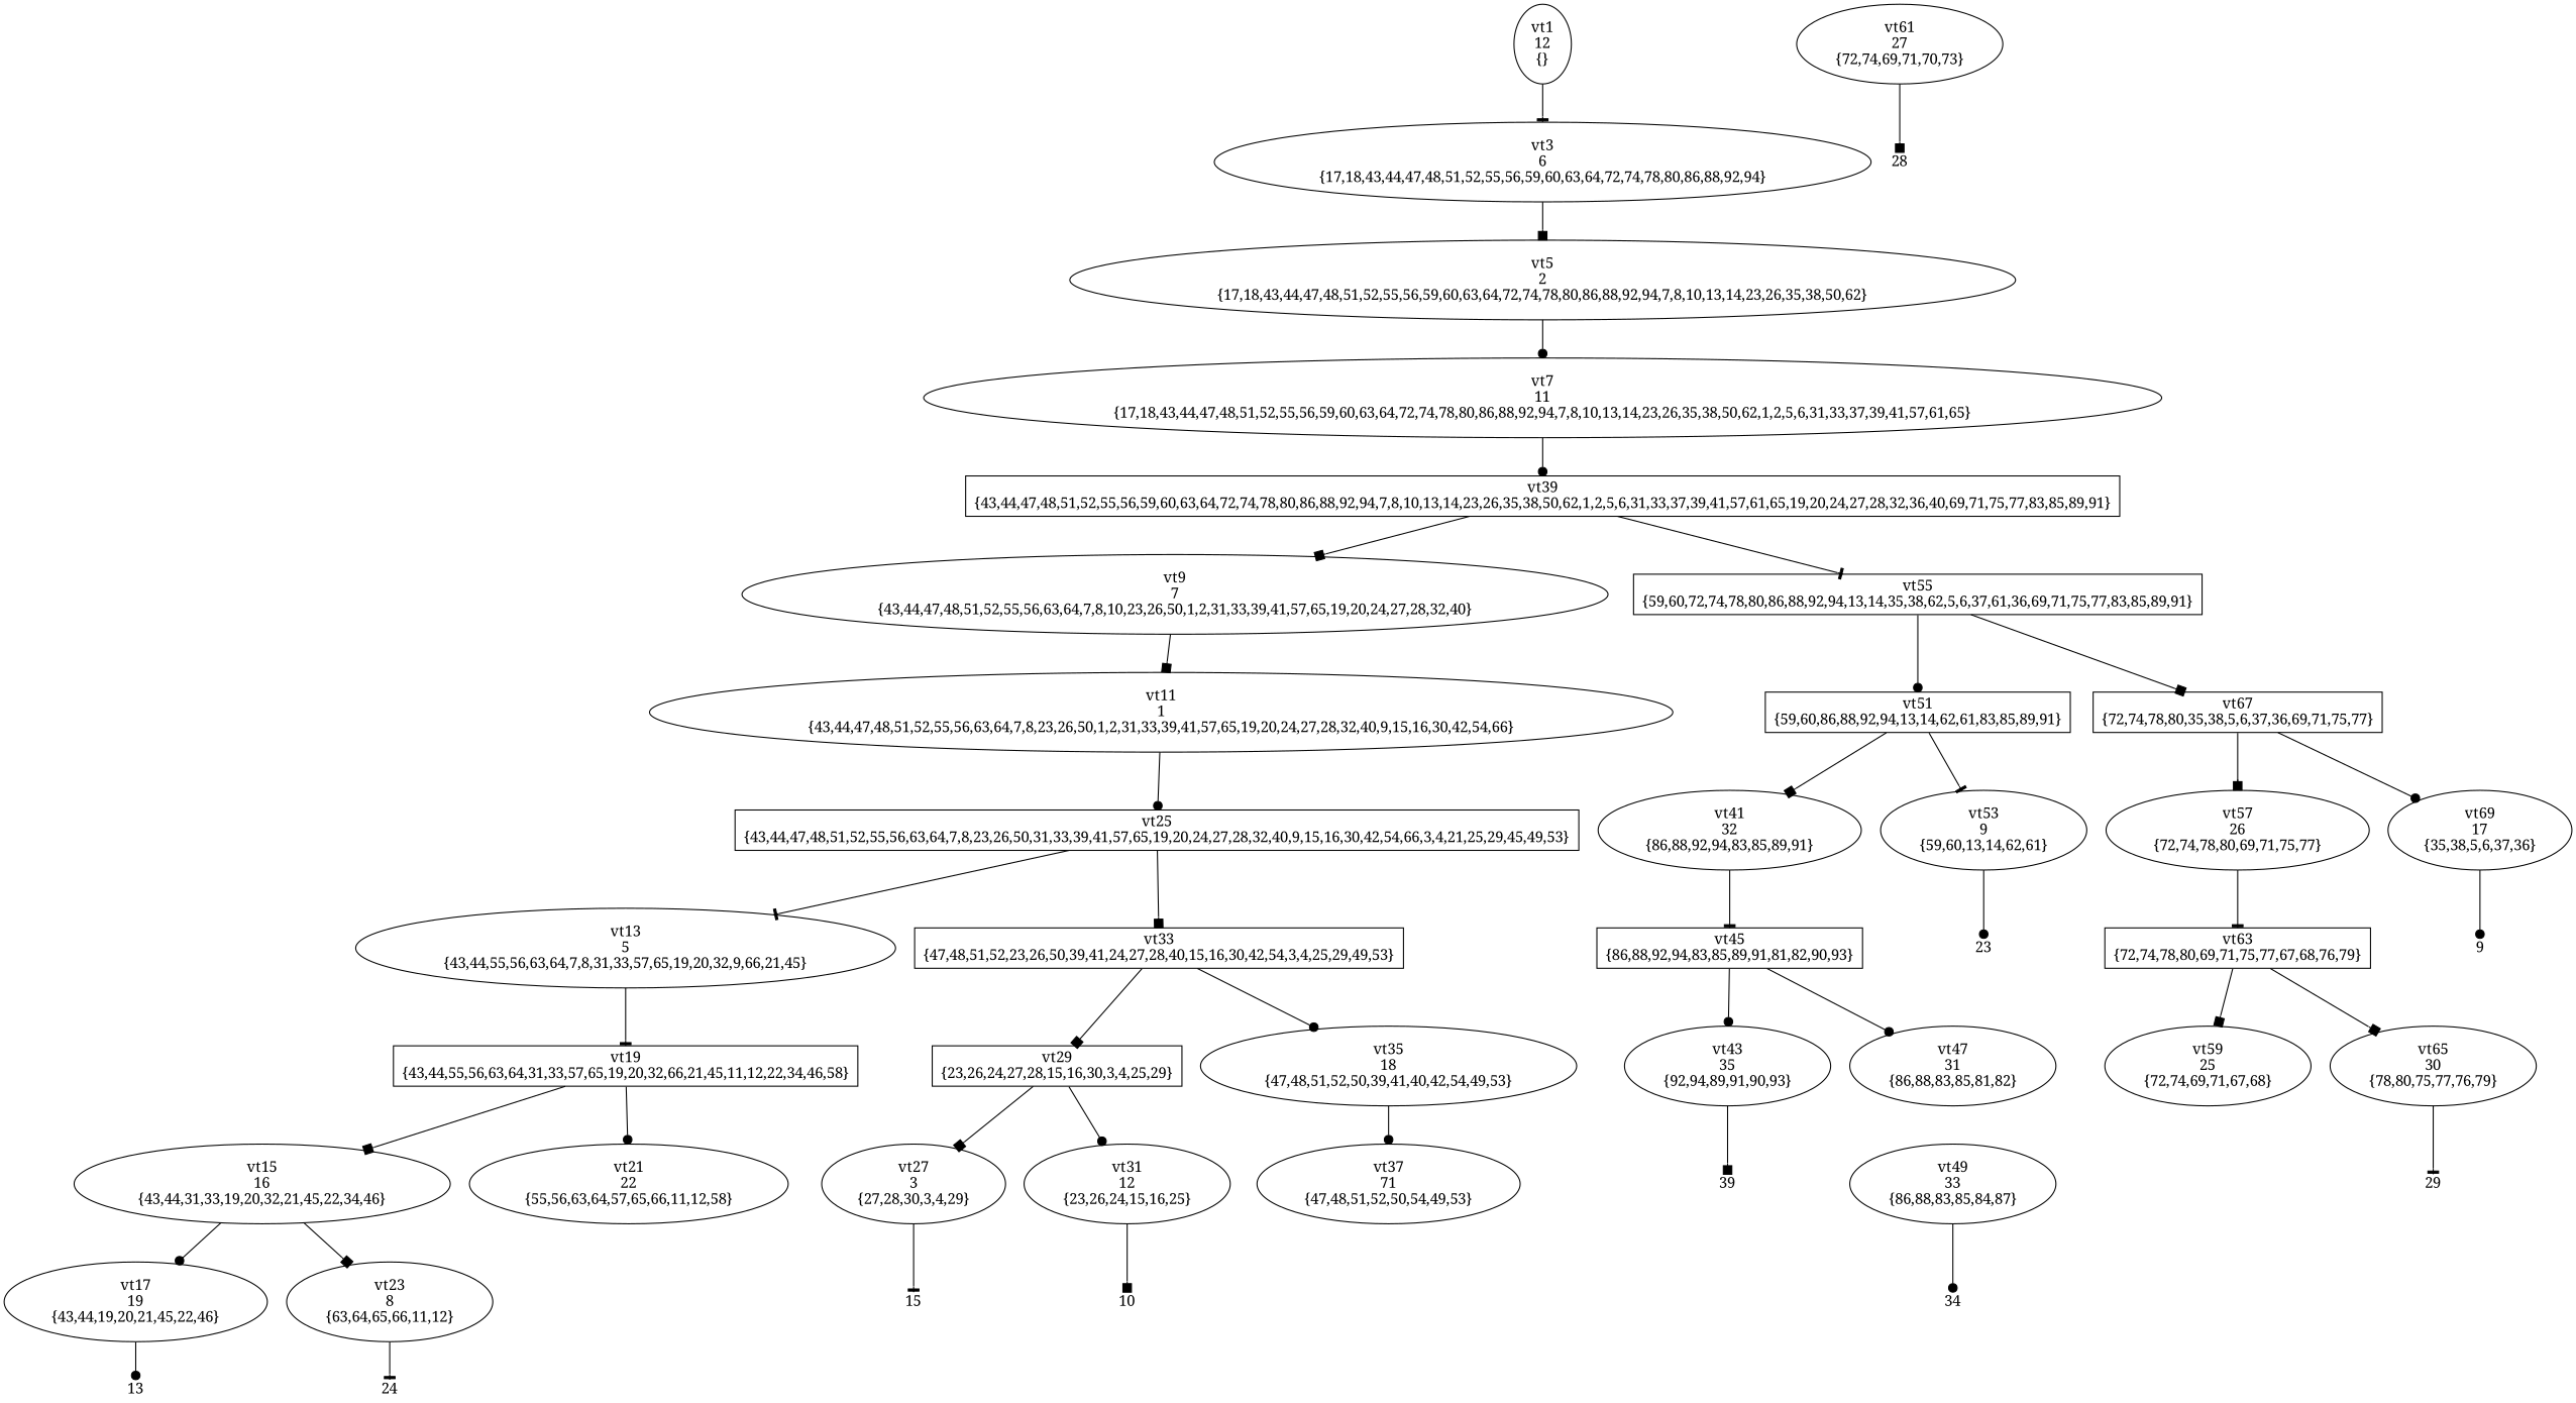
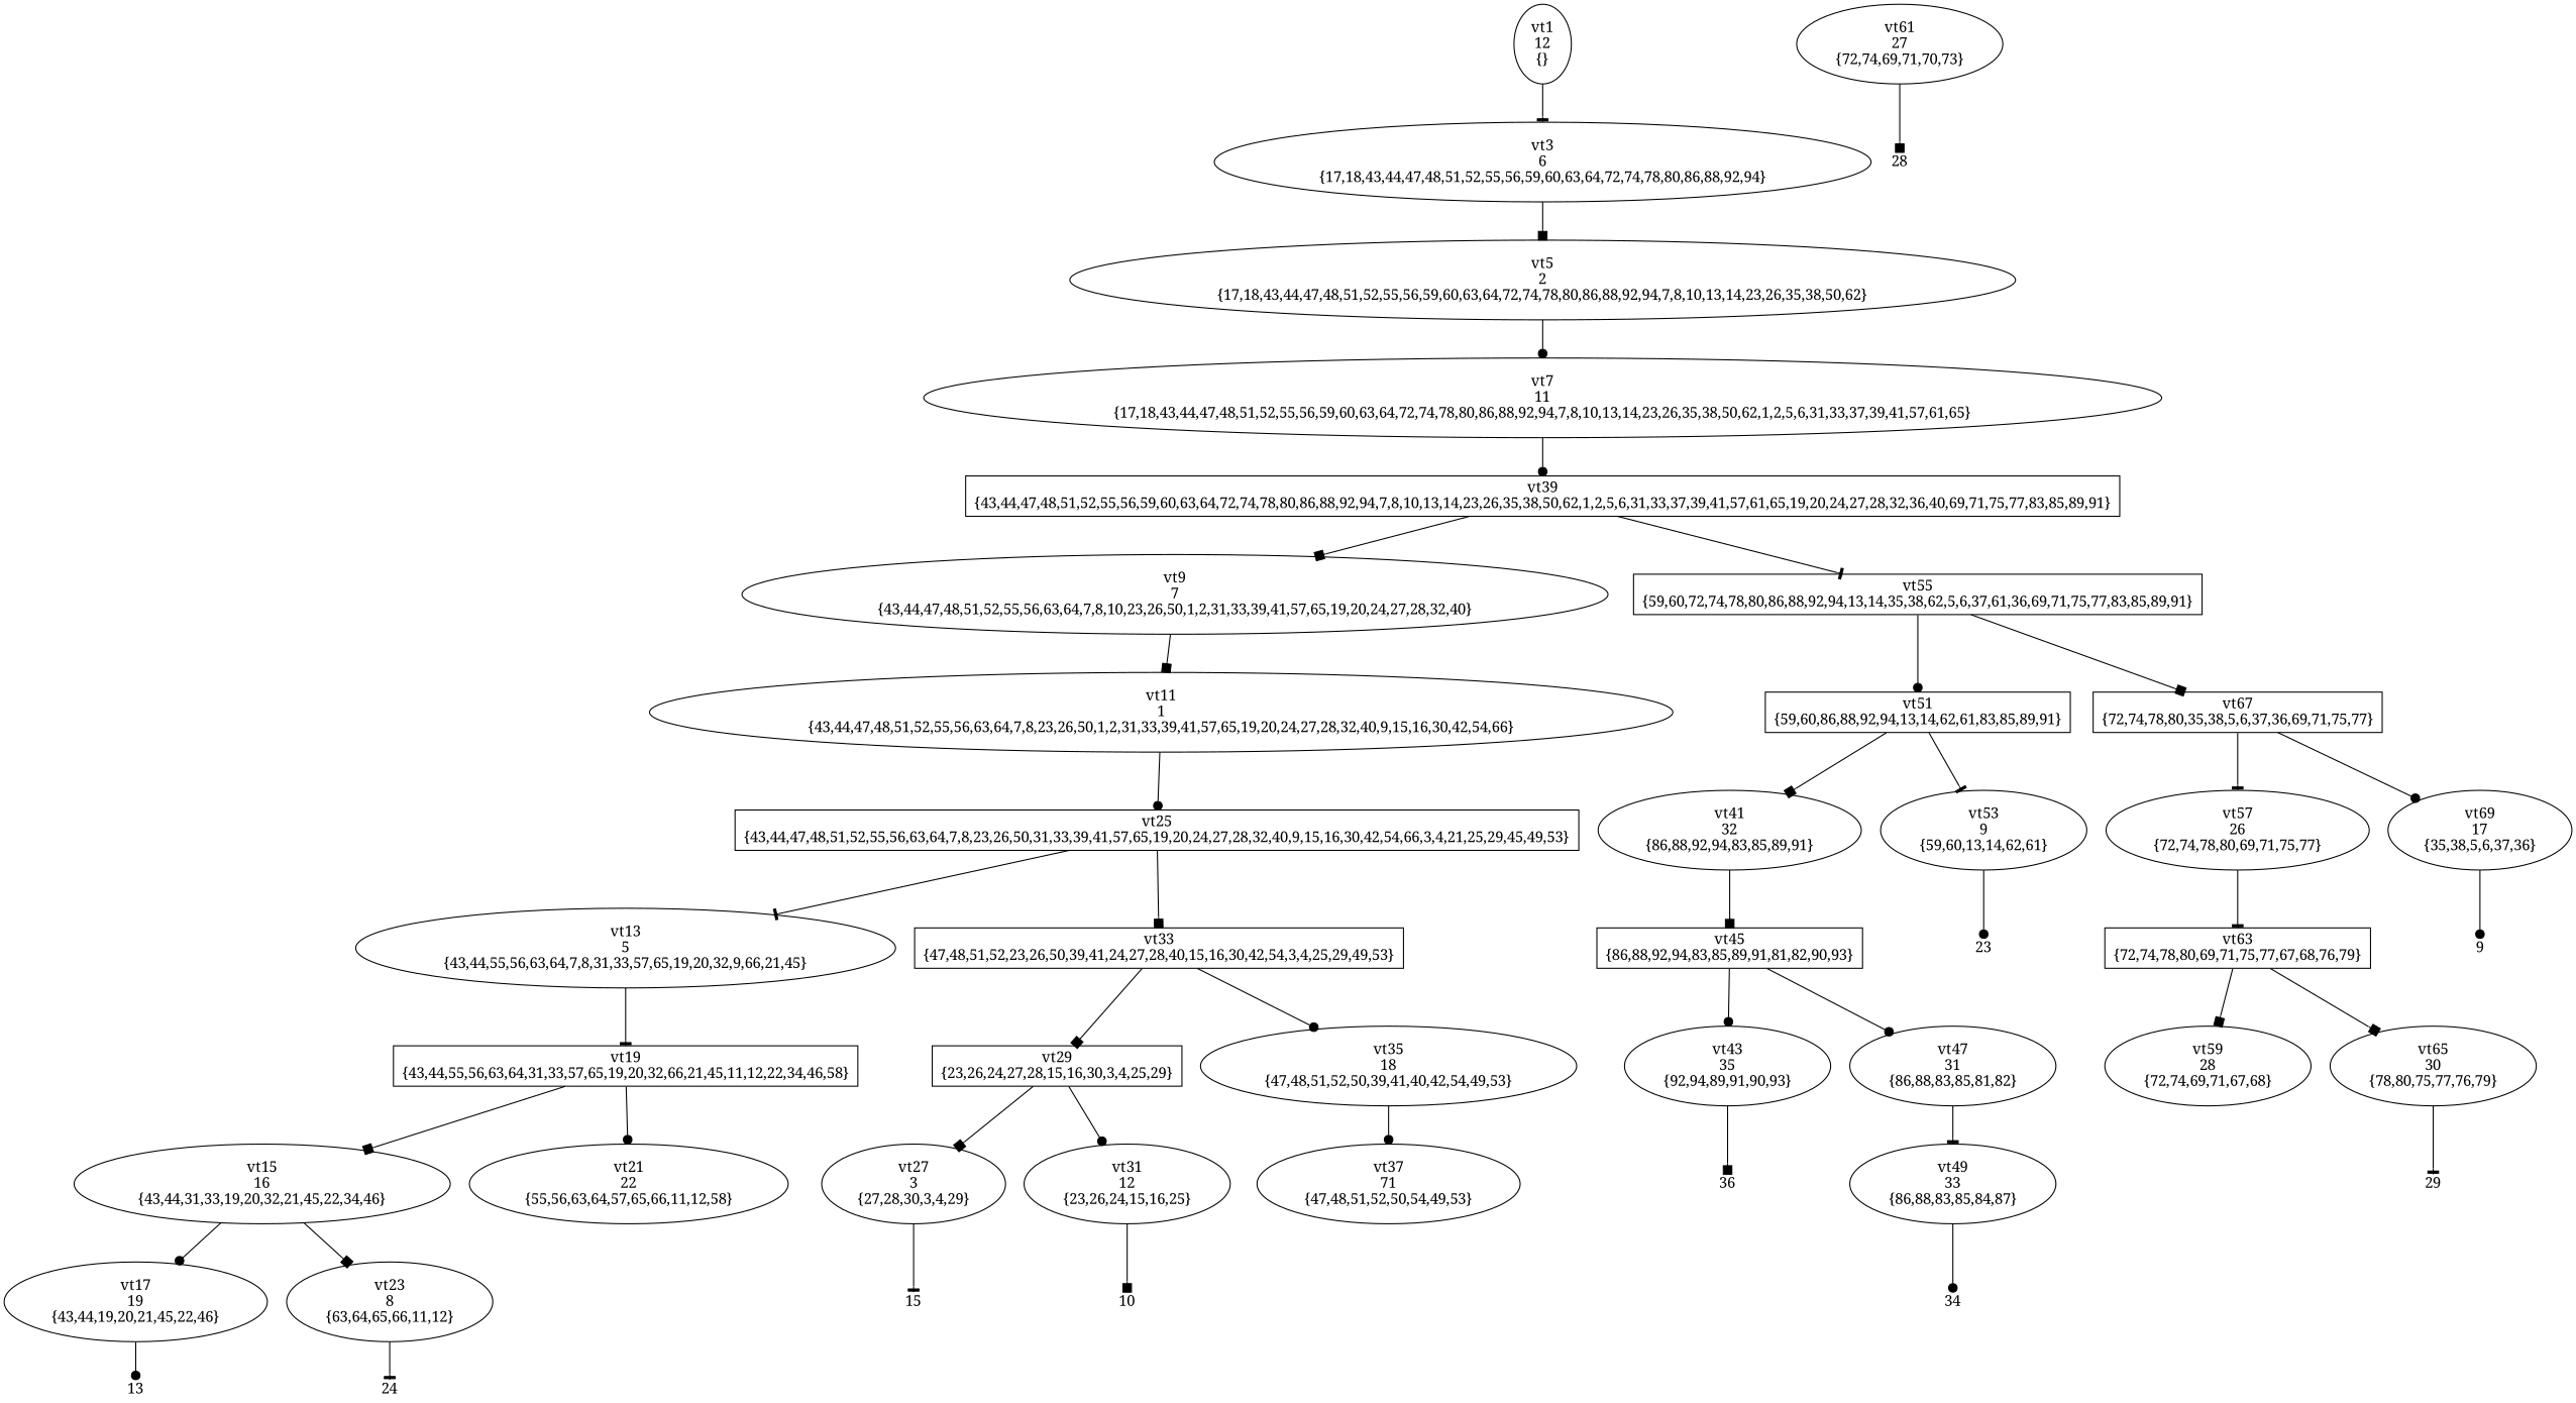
  digraph {
    fontname="Noto Serif"
    node [fontname="Noto Serif" shape=ellipse]
    edge [arrowhead=dot fontname="Noto Serif"]
    n1 [label="vt1\n12\n{}"]
    n2 [label="vt3\n6\n{17,18,43,44,47,48,51,52,55,56,59,60,63,64,72,74,78,80,86,88,92,94}"]
    n3 [label="vt5\n2\n{17,18,43,44,47,48,51,52,55,56,59,60,63,64,72,74,78,80,86,88,92,94,7,8,10,13,14,23,26,35,38,50,62}"]
    n4 [label="vt7\n11\n{17,18,43,44,47,48,51,52,55,56,59,60,63,64,72,74,78,80,86,88,92,94,7,8,10,13,14,23,26,35,38,50,62,1,2,5,6,31,33,37,39,41,57,61,65}"]
    n5 [label="vt39\n{43,44,47,48,51,52,55,56,59,60,63,64,72,74,78,80,86,88,92,94,7,8,10,13,14,23,26,35,38,50,62,1,2,5,6,31,33,37,39,41,57,61,65,19,20,24,27,28,32,36,40,69,71,75,77,83,85,89,91}" shape=box]
    n6 [label="vt9\n7\n{43,44,47,48,51,52,55,56,63,64,7,8,10,23,26,50,1,2,31,33,39,41,57,65,19,20,24,27,28,32,40}"]
    n7 [label="vt55\n{59,60,72,74,78,80,86,88,92,94,13,14,35,38,62,5,6,37,61,36,69,71,75,77,83,85,89,91}" shape=box]
    n8 [label="vt11\n1\n{43,44,47,48,51,52,55,56,63,64,7,8,23,26,50,1,2,31,33,39,41,57,65,19,20,24,27,28,32,40,9,15,16,30,42,54,66}"]
    n9 [label="vt51\n{59,60,86,88,92,94,13,14,62,61,83,85,89,91}" shape=box]
    n10 [label="vt67\n{72,74,78,80,35,38,5,6,37,36,69,71,75,77}" shape=box]
    n11 [label="vt25\n{43,44,47,48,51,52,55,56,63,64,7,8,23,26,50,31,33,39,41,57,65,19,20,24,27,28,32,40,9,15,16,30,42,54,66,3,4,21,25,29,45,49,53}" shape=box]
    n12 [label="vt13\n5\n{43,44,55,56,63,64,7,8,31,33,57,65,19,20,32,9,66,21,45}"]
    n13 [label="vt33\n{47,48,51,52,23,26,50,39,41,24,27,28,40,15,16,30,42,54,3,4,25,29,49,53}" shape=box]
    n14 [label="vt19\n{43,44,55,56,63,64,31,33,57,65,19,20,32,66,21,45,11,12,22,34,46,58}" shape=box]
    n15 [label="vt29\n{23,26,24,27,28,15,16,30,3,4,25,29}" shape=box]
    n16 [label="vt35\n18\n{47,48,51,52,50,39,41,40,42,54,49,53}"]
    n17 [label="vt15\n16\n{43,44,31,33,19,20,32,21,45,22,34,46}"]
    n18 [label="vt21\n22\n{55,56,63,64,57,65,66,11,12,58}"]
    n19 [label="vt17\n19\n{43,44,19,20,21,45,22,46}"]
    n20 [label="vt23\n8\n{63,64,65,66,11,12}"]
    n21 [fixedsize=true fontsize=14 height=.25 label=13 shape=plaintext width=.25]
    n22 [fixedsize=true fontsize=14 height=.25 label=24 shape=plaintext width=.25]
    n23 [label="vt27\n3\n{27,28,30,3,4,29}"]
    n24 [label="vt31\n12\n{23,26,24,15,16,25}"]
    n25 [label="vt37\n71\n{47,48,51,52,50,54,49,53}"]
    n26 [fixedsize=true fontsize=14 height=.25 label=15 shape=plaintext width=.25]
    n27 [fixedsize=true fontsize=14 height=.25 label=10 shape=plaintext width=.25]
    n28 [label="vt41\n32\n{86,88,92,94,83,85,89,91}"]
    n29 [label="vt53\n9\n{59,60,13,14,62,61}"]
    n30 [label="vt57\n26\n{72,74,78,80,69,71,75,77}"]
    n31 [label="vt69\n17\n{35,38,5,6,37,36}"]
    n32 [label="vt45\n{86,88,92,94,83,85,89,91,81,82,90,93}" shape=box]
    n33 [fixedsize=true fontsize=14 height=.25 label=23 shape=plaintext width=.25]
    n34 [label="vt43\n35\n{92,94,89,91,90,93}"]
    n35 [label="vt47\n31\n{86,88,83,85,81,82}"]
-   n36 [fixedsize=true fontsize=14 height=.25 label=39 shape=plaintext width=.25]
+   n36 [fixedsize=true fontsize=14 height=.25 label=36 shape=plaintext width=.25]
    n37 [label="vt49\n33\n{86,88,83,85,84,87}"]
    n38 [fixedsize=true fontsize=14 height=.25 label=34 shape=plaintext width=.25]
    n39 [label="vt63\n{72,74,78,80,69,71,75,77,67,68,76,79}" shape=box]
    n40 [fixedsize=true fontsize=14 height=.25 label=9 shape=plaintext width=.25]
-   n41 [label="vt59\n25\n{72,74,69,71,67,68}"]
+   n41 [label="vt59\n28\n{72,74,69,71,67,68}"]
    n42 [label="vt65\n30\n{78,80,75,77,76,79}"]
    n43 [fixedsize=true fontsize=14 height=.25 label=29 shape=plaintext width=.25]
    n44 [label="vt61\n27\n{72,74,69,71,70,73}"]
    n45 [fixedsize=true fontsize=14 height=.25 label=28 shape=plaintext width=.25]
    n1 -> n2 [arrowhead=tee]
    n2 -> n3 [arrowhead=box]
    n3 -> n4
    n4 -> n5
    n5 -> n6 [arrowhead=box]
    n5 -> n7 [arrowhead=tee]
    n6 -> n8 [arrowhead=box]
    n7 -> n9
    n7 -> n10 [arrowhead=box]
    n8 -> n11
    n9 -> n28 [arrowhead=box]
    n9 -> n29 [arrowhead=tee]
-   n10 -> n30 [arrowhead=box]
+   n10 -> n30 [arrowhead=tee]
    n10 -> n31
    n11 -> n12 [arrowhead=tee]
    n11 -> n13 [arrowhead=box]
    n12 -> n14 [arrowhead=tee]
    n13 -> n15 [arrowhead=box]
    n13 -> n16
    n14 -> n17 [arrowhead=box]
    n14 -> n18
    n15 -> n23 [arrowhead=box]
    n15 -> n24
    n16 -> n25
    n17 -> n19
    n17 -> n20 [arrowhead=box]
    n19 -> n21
    n20 -> n22 [arrowhead=tee]
    n23 -> n26 [arrowhead=tee]
    n24 -> n27 [arrowhead=box]
-   n28 -> n32 [arrowhead=tee]
+   n28 -> n32 [arrowhead=box]
    n29 -> n33
    n30 -> n39 [arrowhead=tee]
    n31 -> n40
    n32 -> n34
    n32 -> n35
    n34 -> n36 [arrowhead=box]
+   n35 -> n37 [arrowhead=tee]
    n37 -> n38
    n39 -> n41 [arrowhead=box]
    n39 -> n42 [arrowhead=box]
    n42 -> n43 [arrowhead=tee]
    n44 -> n45 [arrowhead=box]
  }
